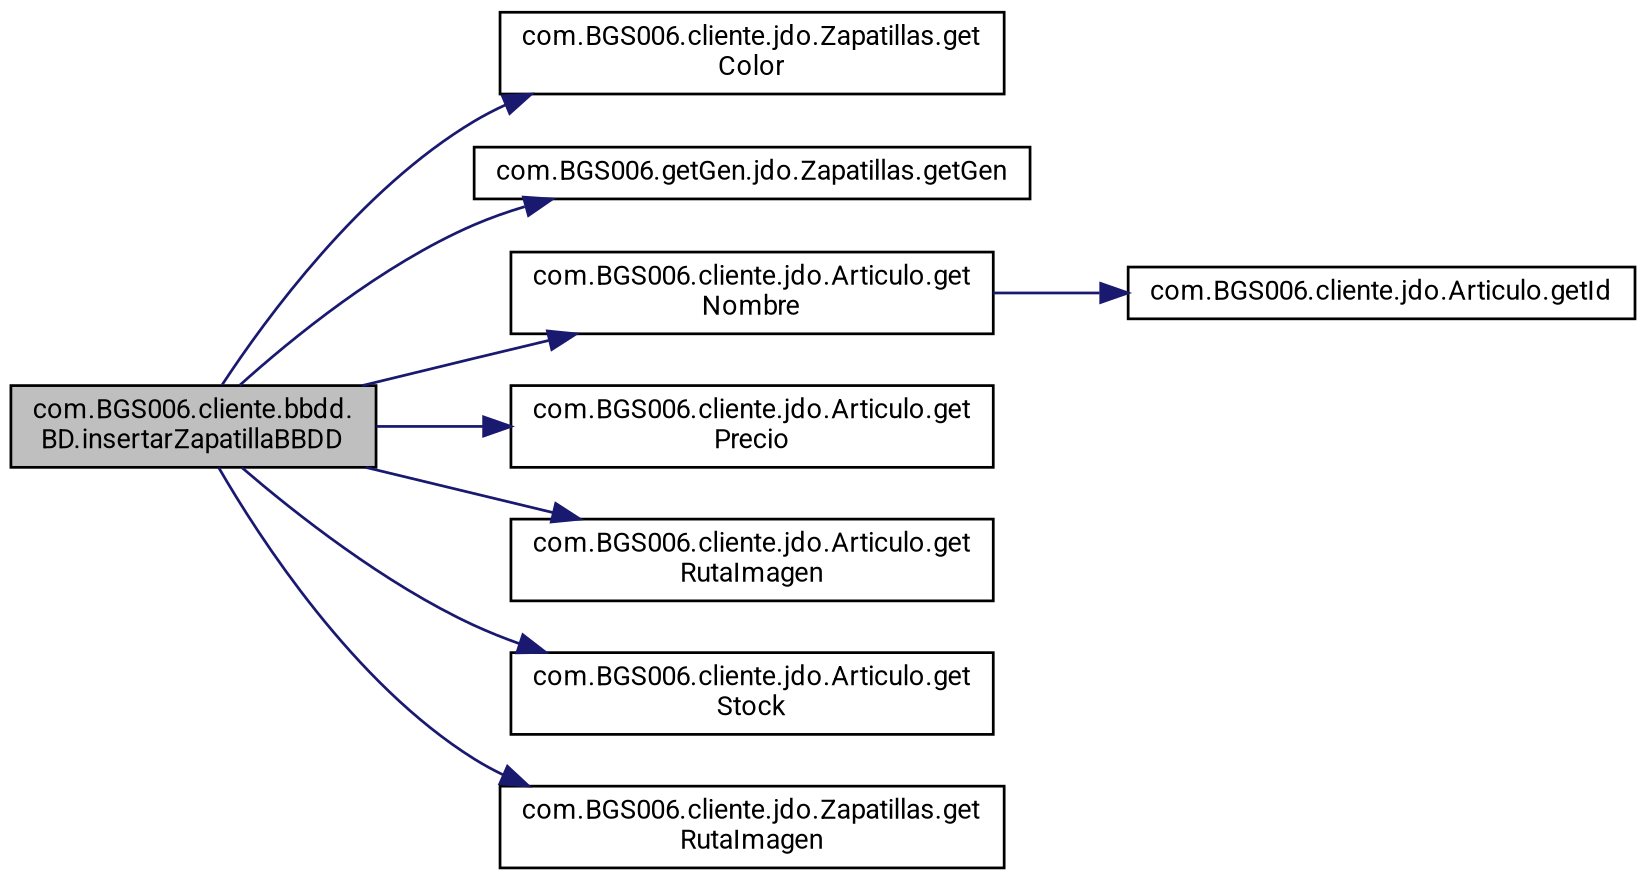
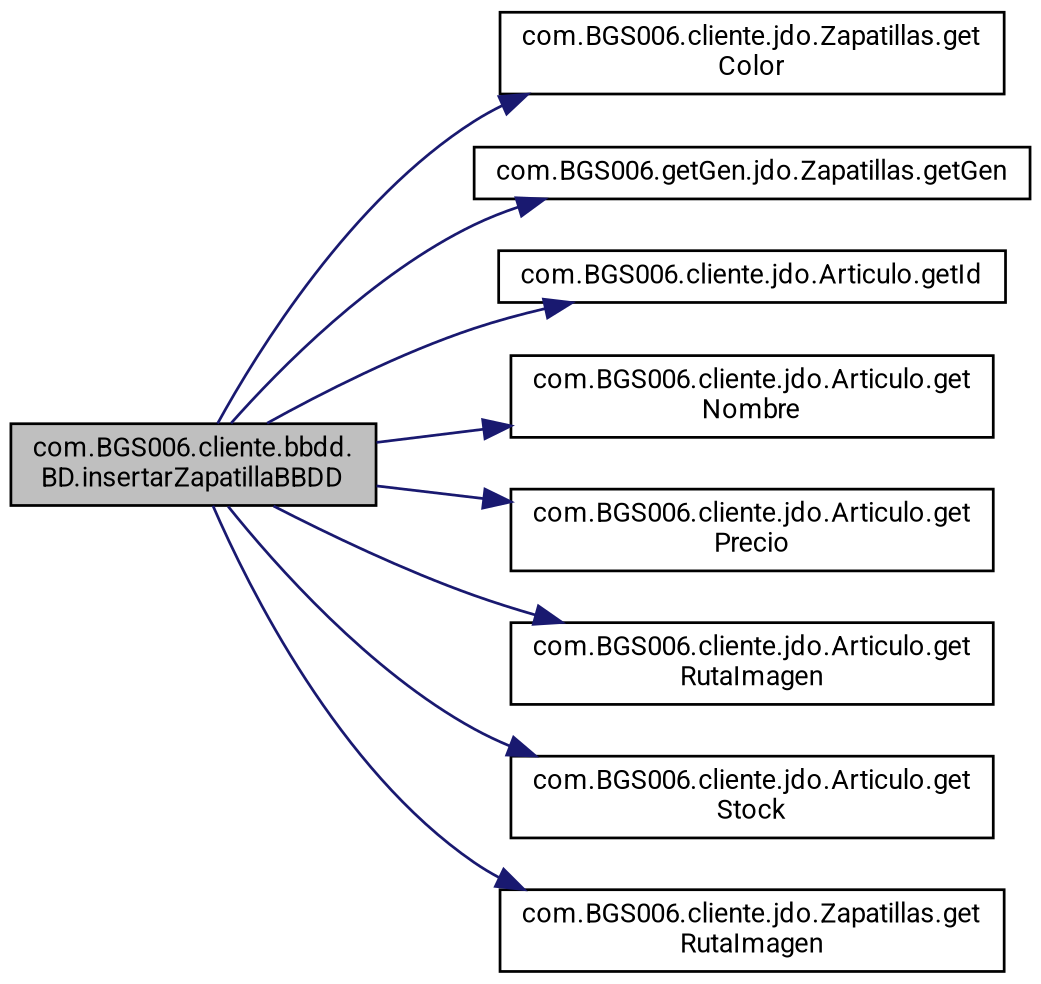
  digraph {
    fontname=Roboto
    rankdir=LR
    node [color=black fillcolor=white fontname=Roboto fontsize=10 shape=record style=filled]
    edge [color=midnightblue fontname=Roboto fontsize=10 labelfontname=Helvetica labelfontsize=10 style=solid]
    n1 [fillcolor=grey75 fontcolor=black height=0.2 label="com.BGS006.cliente.bbdd.\lBD.insertarZapatillaBBDD" width=0.4]
    n2 [height=0.2 label="com.BGS006.cliente.jdo.Zapatillas.get\lColor" width=0.4]
    n3 [height=0.2 label="com.BGS006.getGen.jdo.Zapatillas.getGen" width=0.4]
    n4 [height=0.2 label="com.BGS006.cliente.jdo.Articulo.getId" width=0.4]
    n5 [height=0.2 label="com.BGS006.cliente.jdo.Articulo.get\lNombre" width=0.4]
    n6 [height=0.2 label="com.BGS006.cliente.jdo.Articulo.get\lPrecio" width=0.4]
    n7 [height=0.2 label="com.BGS006.cliente.jdo.Articulo.get\lRutaImagen" width=0.4]
    n8 [height=0.2 label="com.BGS006.cliente.jdo.Articulo.get\lStock" width=0.4]
    n9 [height=0.2 label="com.BGS006.cliente.jdo.Zapatillas.get\lRutaImagen" width=0.4]
    n1 -> n2
    n1 -> n3
-   n5 -> n4
+   n1 -> n4
    n1 -> n5
    n1 -> n6
    n1 -> n7
    n1 -> n8
    n1 -> n9
  }
